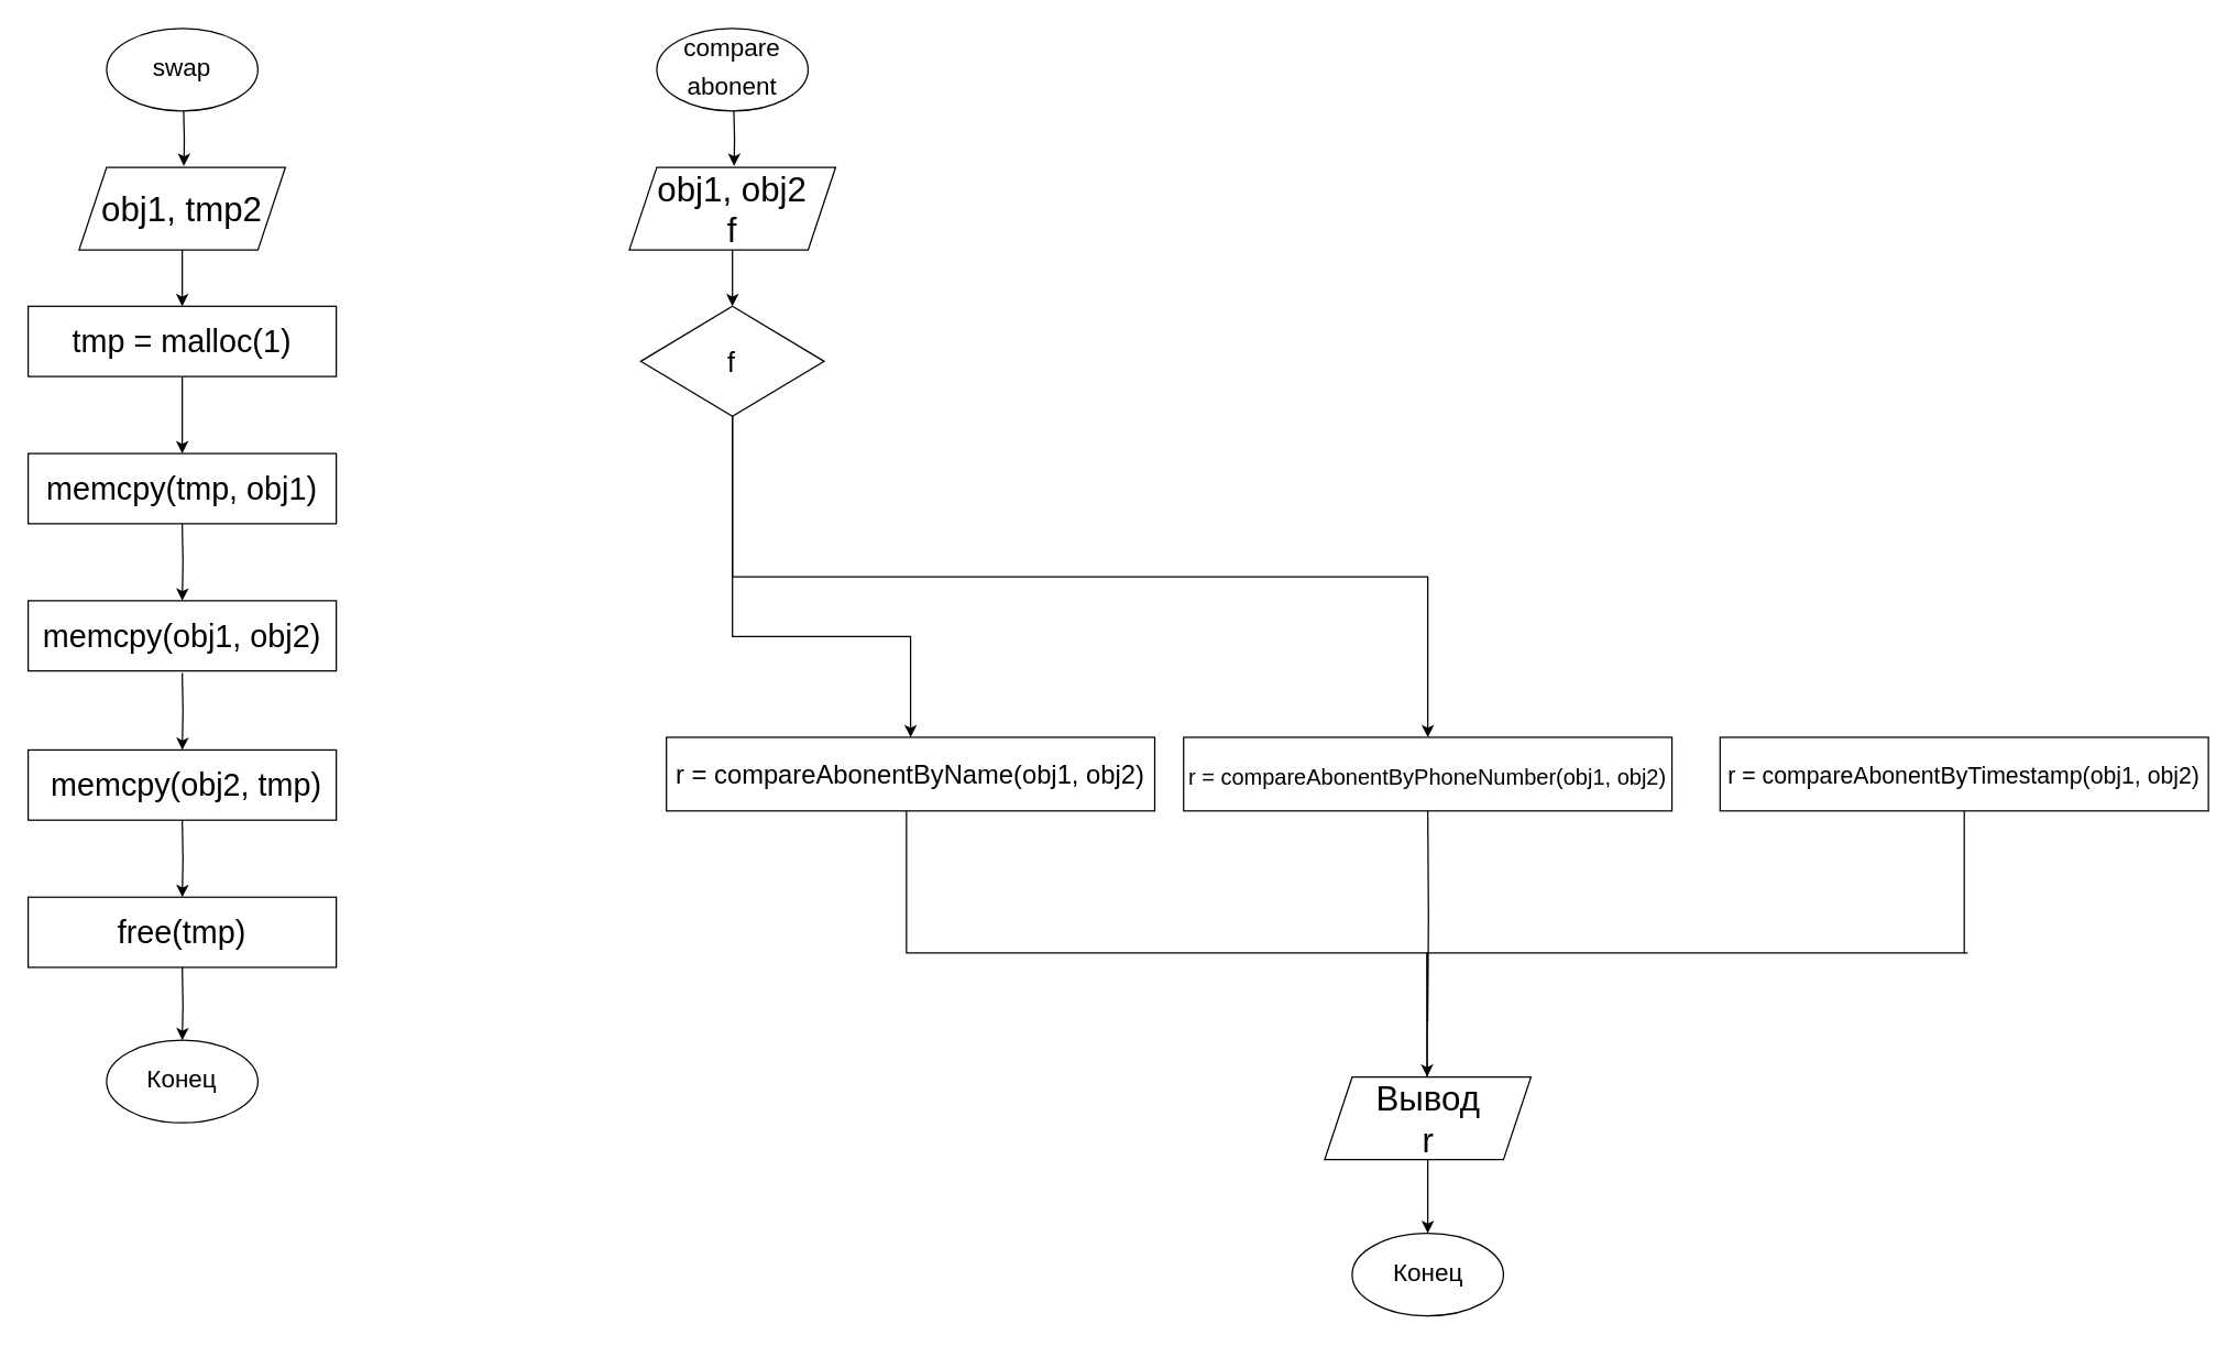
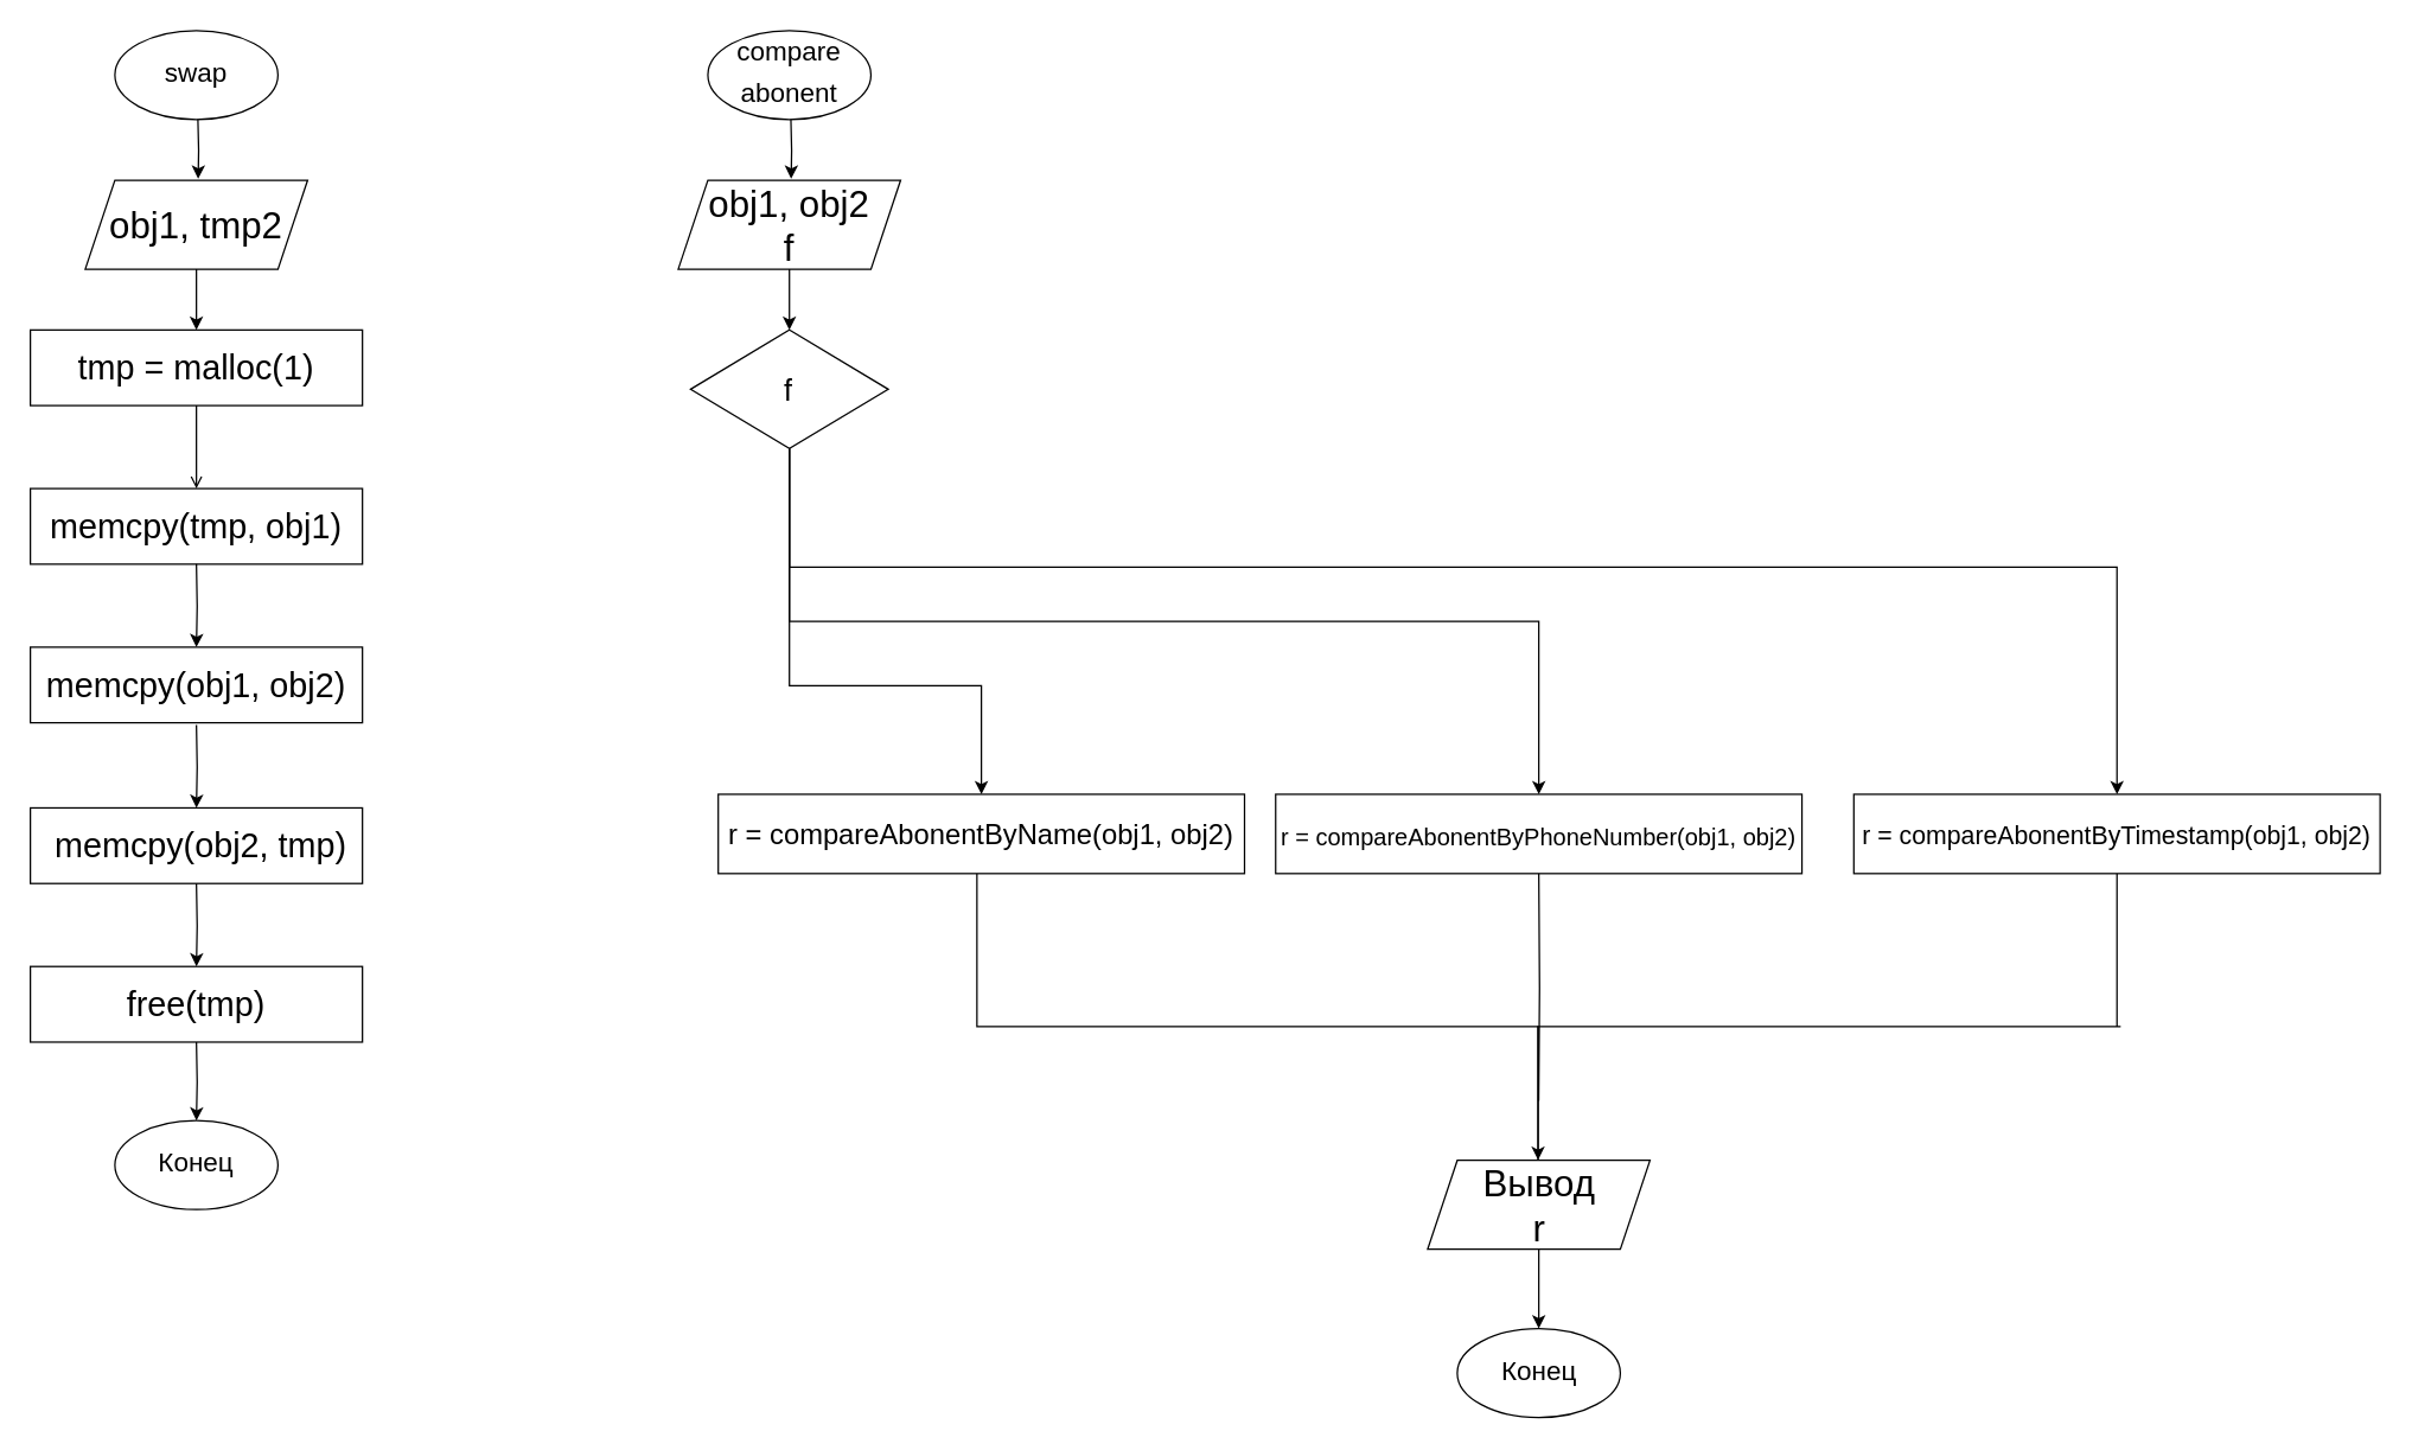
  <mxCell id="0" />
  <mxCell id="1" parent="0" />
  <mxCell id="2" value="&lt;p style=&quot;line-height: 110%;&quot;&gt;&lt;span style=&quot;font-size: 18px;&quot;&gt;swap&lt;/span&gt;&lt;/p&gt;" style="ellipse;whiteSpace=wrap;html=1;" vertex="1" parent="1"><mxGeometry x="77" y="20" width="110" height="60" as="geometry" /></mxCell>
  <mxCell id="3" value="" style="edgeStyle=orthogonalEdgeStyle;rounded=0;orthogonalLoop=1;jettySize=auto;html=1;" edge="1" parent="1"><mxGeometry relative="1" as="geometry"><mxPoint x="133.18" y="120" as="targetPoint" /><mxPoint x="133" y="80" as="sourcePoint" /></mxGeometry></mxCell>
  <mxCell id="4" style="edgeStyle=orthogonalEdgeStyle;rounded=0;orthogonalLoop=1;jettySize=auto;html=1;exitX=0.5;exitY=1;exitDx=0;exitDy=0;entryX=0.5;entryY=0;entryDx=0;entryDy=0;" edge="1" parent="1" source="5"><mxGeometry relative="1" as="geometry"><mxPoint x="132" y="222" as="targetPoint" /></mxGeometry></mxCell>
  <mxCell id="5" value="&lt;span style=&quot;font-size: 25px;&quot;&gt;obj1, tmp2&lt;br&gt;&lt;/span&gt;" style="shape=parallelogram;perimeter=parallelogramPerimeter;whiteSpace=wrap;html=1;fixedSize=1;" vertex="1" parent="1"><mxGeometry x="57" y="121" width="150" height="60" as="geometry" /></mxCell>
  <mxCell id="6" value="&lt;span style=&quot;font-size: 23px;&quot;&gt;tmp = malloc(1)&lt;/span&gt;" style="rounded=0;whiteSpace=wrap;html=1;fontSize=20;" vertex="1" parent="1"><mxGeometry x="20" y="222" width="224" height="51" as="geometry" /></mxCell>
- <mxCell id="7" style="edgeStyle=orthogonalEdgeStyle;rounded=0;orthogonalLoop=1;jettySize=auto;html=1;exitX=0.5;exitY=1;exitDx=0;exitDy=0;entryX=0.5;entryY=0;entryDx=0;entryDy=0;" edge="1" parent="1" source="6" target="8"><mxGeometry relative="1" as="geometry"><mxPoint x="140" y="314" as="targetPoint" /><mxPoint x="140" y="273" as="sourcePoint" /></mxGeometry></mxCell>
+ <mxCell id="7" style="edgeStyle=orthogonalEdgeStyle;rounded=0;orthogonalLoop=1;jettySize=auto;html=1;exitX=0.5;exitY=1;exitDx=0;exitDy=0;entryX=0.5;entryY=0;entryDx=0;entryDy=0;endArrow=open;" edge="1" parent="1" source="6" target="8"><mxGeometry relative="1" as="geometry"><mxPoint x="140" y="314" as="targetPoint" /><mxPoint x="140" y="273" as="sourcePoint" /></mxGeometry></mxCell>
  <mxCell id="8" value="&lt;span style=&quot;font-size: 23px;&quot;&gt;memcpy(tmp, obj1)&lt;/span&gt;" style="rounded=0;whiteSpace=wrap;html=1;fontSize=20;" vertex="1" parent="1"><mxGeometry x="20" y="329" width="224" height="51" as="geometry" /></mxCell>
  <mxCell id="9" style="edgeStyle=orthogonalEdgeStyle;rounded=0;orthogonalLoop=1;jettySize=auto;html=1;exitX=0.5;exitY=1;exitDx=0;exitDy=0;entryX=0.5;entryY=0;entryDx=0;entryDy=0;" edge="1" parent="1" target="10"><mxGeometry relative="1" as="geometry"><mxPoint x="140" y="421" as="targetPoint" /><mxPoint x="132" y="380" as="sourcePoint" /></mxGeometry></mxCell>
  <mxCell id="10" value="&lt;span style=&quot;font-size: 23px;&quot;&gt;memcpy(obj1, obj2)&lt;/span&gt;" style="rounded=0;whiteSpace=wrap;html=1;fontSize=20;" vertex="1" parent="1"><mxGeometry x="20" y="436" width="224" height="51" as="geometry" /></mxCell>
  <mxCell id="11" style="edgeStyle=orthogonalEdgeStyle;rounded=0;orthogonalLoop=1;jettySize=auto;html=1;exitX=0.5;exitY=1;exitDx=0;exitDy=0;entryX=0.5;entryY=0;entryDx=0;entryDy=0;" edge="1" parent="1" target="12"><mxGeometry relative="1" as="geometry"><mxPoint x="140" y="529.45" as="targetPoint" /><mxPoint x="132" y="488.45" as="sourcePoint" /></mxGeometry></mxCell>
  <mxCell id="12" value="&lt;span style=&quot;font-size: 23px;&quot;&gt;&amp;nbsp;memcpy(obj2, tmp)&lt;/span&gt;" style="rounded=0;whiteSpace=wrap;html=1;fontSize=20;" vertex="1" parent="1"><mxGeometry x="20" y="544.45" width="224" height="51" as="geometry" /></mxCell>
  <mxCell id="13" style="edgeStyle=orthogonalEdgeStyle;rounded=0;orthogonalLoop=1;jettySize=auto;html=1;exitX=0.5;exitY=1;exitDx=0;exitDy=0;entryX=0.5;entryY=0;entryDx=0;entryDy=0;" edge="1" parent="1" target="14"><mxGeometry relative="1" as="geometry"><mxPoint x="140" y="636.45" as="targetPoint" /><mxPoint x="132" y="595.45" as="sourcePoint" /></mxGeometry></mxCell>
  <mxCell id="14" value="&lt;span style=&quot;font-size: 23px;&quot;&gt;free(tmp)&lt;/span&gt;" style="rounded=0;whiteSpace=wrap;html=1;fontSize=20;" vertex="1" parent="1"><mxGeometry x="20" y="651.45" width="224" height="51" as="geometry" /></mxCell>
  <mxCell id="15" style="edgeStyle=orthogonalEdgeStyle;rounded=0;orthogonalLoop=1;jettySize=auto;html=1;exitX=0.5;exitY=1;exitDx=0;exitDy=0;entryX=0.5;entryY=0;entryDx=0;entryDy=0;" edge="1" parent="1" target="16"><mxGeometry relative="1" as="geometry"><mxPoint x="132" y="702.45" as="sourcePoint" /></mxGeometry></mxCell>
  <mxCell id="16" value="&lt;p style=&quot;line-height: 110%;&quot;&gt;&lt;span style=&quot;font-size: 18px;&quot;&gt;Конец&lt;/span&gt;&lt;/p&gt;" style="ellipse;whiteSpace=wrap;html=1;" vertex="1" parent="1"><mxGeometry x="77" y="755.45" width="110" height="60" as="geometry" /></mxCell>
  <mxCell id="17" value="&lt;p style=&quot;line-height: 110%;&quot;&gt;&lt;span style=&quot;font-size: 18px;&quot;&gt;compare&lt;/span&gt;&lt;/p&gt;&lt;p style=&quot;line-height: 110%;&quot;&gt;&lt;span style=&quot;font-size: 18px;&quot;&gt;abonent&lt;/span&gt;&lt;/p&gt;" style="ellipse;whiteSpace=wrap;html=1;" vertex="1" parent="1"><mxGeometry x="477" y="20" width="110" height="60" as="geometry" /></mxCell>
  <mxCell id="18" value="" style="edgeStyle=orthogonalEdgeStyle;rounded=0;orthogonalLoop=1;jettySize=auto;html=1;" edge="1" parent="1"><mxGeometry relative="1" as="geometry"><mxPoint x="533.18" y="120" as="targetPoint" /><mxPoint x="533" y="80" as="sourcePoint" /></mxGeometry></mxCell>
  <mxCell id="19" style="edgeStyle=orthogonalEdgeStyle;rounded=0;orthogonalLoop=1;jettySize=auto;html=1;exitX=0.5;exitY=1;exitDx=0;exitDy=0;entryX=0.5;entryY=0;entryDx=0;entryDy=0;" edge="1" parent="1" source="20"><mxGeometry relative="1" as="geometry"><mxPoint x="532" y="222" as="targetPoint" /></mxGeometry></mxCell>
  <mxCell id="20" value="&lt;span style=&quot;font-size: 25px;&quot;&gt;obj1, obj2&lt;br&gt;f&lt;br&gt;&lt;/span&gt;" style="shape=parallelogram;perimeter=parallelogramPerimeter;whiteSpace=wrap;html=1;fixedSize=1;" vertex="1" parent="1"><mxGeometry x="457" y="121" width="150" height="60" as="geometry" /></mxCell>
+ <mxCell id="21" style="edgeStyle=orthogonalEdgeStyle;rounded=0;orthogonalLoop=1;jettySize=auto;html=1;exitX=0.5;exitY=1;exitDx=0;exitDy=0;entryX=0.5;entryY=0;entryDx=0;entryDy=0;" edge="1" parent="1" source="24" target="30"><mxGeometry relative="1" as="geometry"><mxPoint x="1230" y="542" as="targetPoint" /><Array as="points"><mxPoint x="532" y="382" /><mxPoint x="1427" y="382" /></Array></mxGeometry></mxCell>
  <mxCell id="22" style="edgeStyle=orthogonalEdgeStyle;rounded=0;orthogonalLoop=1;jettySize=auto;html=1;exitX=0.5;exitY=1;exitDx=0;exitDy=0;entryX=0.5;entryY=0;entryDx=0;entryDy=0;" edge="1" parent="1" source="24" target="28"><mxGeometry relative="1" as="geometry"><mxPoint x="960" y="542" as="targetPoint" /></mxGeometry></mxCell>
  <mxCell id="23" style="edgeStyle=orthogonalEdgeStyle;rounded=0;orthogonalLoop=1;jettySize=auto;html=1;exitX=0.5;exitY=1;exitDx=0;exitDy=0;entryX=0.5;entryY=0;entryDx=0;entryDy=0;" edge="1" parent="1" source="24" target="26"><mxGeometry relative="1" as="geometry"><mxPoint x="650" y="542" as="targetPoint" /><Array as="points"><mxPoint x="532" y="462" /><mxPoint x="662" y="462" /></Array></mxGeometry></mxCell>
  <mxCell id="24" value="&lt;span style=&quot;font-size: 20px;&quot;&gt;f&lt;/span&gt;" style="rhombus;whiteSpace=wrap;html=1;" vertex="1" parent="1"><mxGeometry x="465.3" y="222" width="133.41" height="80" as="geometry" /></mxCell>
  <mxCell id="25" style="edgeStyle=orthogonalEdgeStyle;rounded=0;orthogonalLoop=1;jettySize=auto;html=1;exitX=0.5;exitY=1;exitDx=0;exitDy=0;endArrow=none;endFill=0;" edge="1" parent="1"><mxGeometry relative="1" as="geometry"><mxPoint x="1037" y="782" as="targetPoint" /><mxPoint x="658.5" y="588.75" as="sourcePoint" /><Array as="points"><mxPoint x="659" y="692" /><mxPoint x="1037" y="692" /></Array></mxGeometry></mxCell>
  <mxCell id="26" value="&lt;font style=&quot;font-size: 19px;&quot;&gt;r = compareAbonentByName(obj1, obj2)&lt;/font&gt;" style="rounded=0;whiteSpace=wrap;html=1;fontSize=20;" vertex="1" parent="1"><mxGeometry x="484" y="535.25" width="355" height="53.5" as="geometry" /></mxCell>
  <mxCell id="27" style="edgeStyle=orthogonalEdgeStyle;rounded=0;orthogonalLoop=1;jettySize=auto;html=1;exitX=0.5;exitY=1;exitDx=0;exitDy=0;endArrow=none;endFill=0;" edge="1" parent="1"><mxGeometry relative="1" as="geometry"><mxPoint x="1037.424" y="742" as="targetPoint" /><mxPoint x="1037.5" y="588.75" as="sourcePoint" /></mxGeometry></mxCell>
  <mxCell id="28" value="&lt;font style=&quot;font-size: 16px;&quot;&gt;r = compareAbonentByPhoneNumber(obj1, obj2)&lt;/font&gt;" style="rounded=0;whiteSpace=wrap;html=1;fontSize=20;" vertex="1" parent="1"><mxGeometry x="860" y="535.25" width="355" height="53.5" as="geometry" /></mxCell>
  <mxCell id="29" style="edgeStyle=orthogonalEdgeStyle;rounded=0;orthogonalLoop=1;jettySize=auto;html=1;exitX=0.5;exitY=1;exitDx=0;exitDy=0;" edge="1" parent="1"><mxGeometry relative="1" as="geometry"><mxPoint x="1037" y="782" as="targetPoint" /><mxPoint x="1427.5" y="588.75" as="sourcePoint" /><Array as="points"><mxPoint x="1430" y="692" /><mxPoint x="1040" y="692" /></Array></mxGeometry></mxCell>
  <mxCell id="30" value="&lt;font style=&quot;font-size: 17px;&quot;&gt;r = compareAbonentByTimestamp(obj1, obj2)&lt;/font&gt;" style="rounded=0;whiteSpace=wrap;html=1;fontSize=20;" vertex="1" parent="1"><mxGeometry x="1250" y="535.25" width="355" height="53.5" as="geometry" /></mxCell>
  <mxCell id="31" style="edgeStyle=orthogonalEdgeStyle;rounded=0;orthogonalLoop=1;jettySize=auto;html=1;exitX=0.5;exitY=1;exitDx=0;exitDy=0;entryX=0.5;entryY=0;entryDx=0;entryDy=0;" edge="1" parent="1" source="33" target="32"><mxGeometry relative="1" as="geometry"><mxPoint x="1037.5" y="794.75" as="sourcePoint" /></mxGeometry></mxCell>
  <mxCell id="32" value="&lt;p style=&quot;line-height: 110%;&quot;&gt;&lt;span style=&quot;font-size: 18px;&quot;&gt;Конец&lt;/span&gt;&lt;/p&gt;" style="ellipse;whiteSpace=wrap;html=1;" vertex="1" parent="1"><mxGeometry x="982.5" y="895.75" width="110" height="60" as="geometry" /></mxCell>
  <mxCell id="33" value="&lt;span style=&quot;font-size: 25px;&quot;&gt;Вывод&lt;br&gt;r&lt;br&gt;&lt;/span&gt;" style="shape=parallelogram;perimeter=parallelogramPerimeter;whiteSpace=wrap;html=1;fixedSize=1;" vertex="1" parent="1"><mxGeometry x="962.5" y="782.25" width="150" height="60" as="geometry" /></mxCell>
